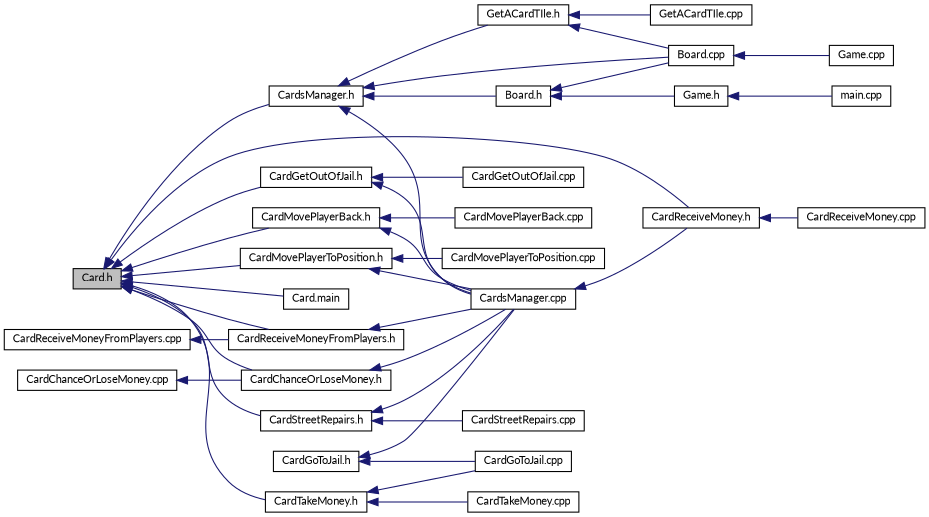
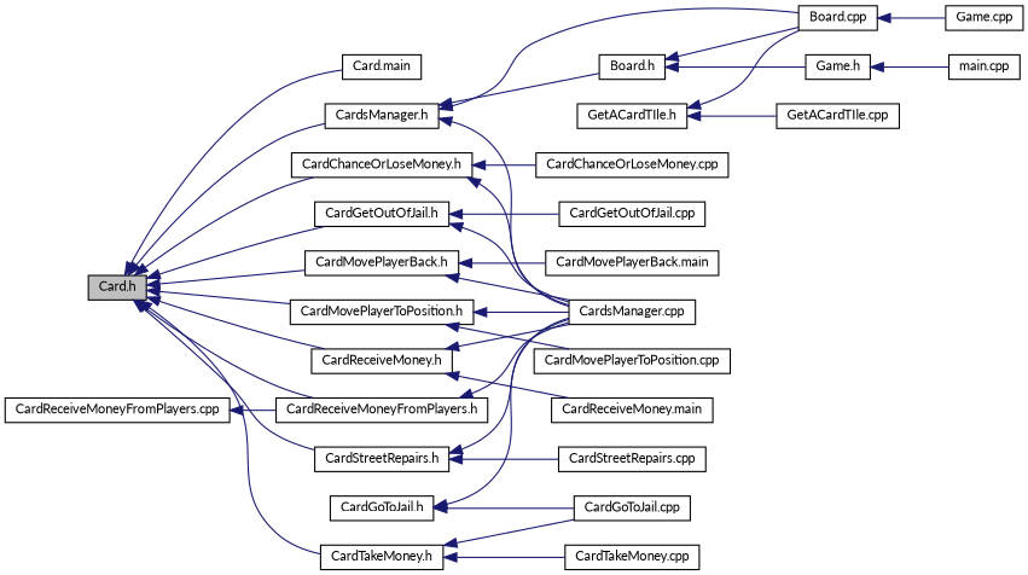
  digraph {
    fontname=Lato
    rankdir=LR
    node [color=black fillcolor=white fontname=Lato fontsize=10 shape=record style=filled]
    edge [color=midnightblue dir=back fontname=Lato fontsize=10 labelfontname=FreeSans labelfontsize=10 style=solid]
    n1 [fillcolor=grey75 fontcolor=black height=0.2 label="Card.h" width=0.4]
    n2 [height=0.2 label="Card.main" width=0.4]
    n3 [height=0.2 label="CardsManager.h" width=0.4]
    n4 [height=0.2 label="CardChanceOrLoseMoney.h" width=0.4]
    n5 [height=0.2 label="CardGetOutOfJail.h" width=0.4]
    n6 [height=0.2 label="CardMovePlayerBack.h" width=0.4]
    n7 [height=0.2 label="CardMovePlayerToPosition.h" width=0.4]
    n8 [height=0.2 label="CardReceiveMoney.h" width=0.4]
    n9 [height=0.2 label="CardReceiveMoneyFromPlayers.h" width=0.4]
    n10 [height=0.2 label="CardStreetRepairs.h" width=0.4]
    n11 [height=0.2 label="CardTakeMoney.h" width=0.4]
    n12 [height=0.2 label="Board.cpp" width=0.4]
    n13 [height=0.2 label="CardsManager.cpp" width=0.4]
    n14 [height=0.2 label="Board.h" width=0.4]
    n15 [height=0.2 label="GetACardTIle.h" width=0.4]
    n16 [height=0.2 label="CardChanceOrLoseMoney.cpp" width=0.4]
    n17 [height=0.2 label="CardGetOutOfJail.cpp" width=0.4]
    n18 [height=0.2 label="CardGoToJail.h" width=0.4]
    n19 [height=0.2 label="CardGoToJail.cpp" width=0.4]
-   n20 [height=0.2 label="CardMovePlayerBack.cpp" width=0.4]
+   n20 [height=0.2 label="CardMovePlayerBack.main" width=0.4]
    n21 [height=0.2 label="CardMovePlayerToPosition.cpp" width=0.4]
-   n22 [height=0.2 label="CardReceiveMoney.cpp" width=0.4]
+   n22 [height=0.2 label="CardReceiveMoney.main" width=0.4]
    n23 [height=0.2 label="CardStreetRepairs.cpp" width=0.4]
    n24 [height=0.2 label="CardTakeMoney.cpp" width=0.4]
    n25 [height=0.2 label="Game.cpp" width=0.4]
    n26 [height=0.2 label="Game.h" width=0.4]
    n27 [height=0.2 label="GetACardTIle.cpp" width=0.4]
    n28 [height=0.2 label="main.cpp" width=0.4]
    n29 [height=0.2 label="CardReceiveMoneyFromPlayers.cpp" width=0.4]
    n1 -> n2
    n1 -> n3
    n1 -> n4
    n1 -> n5
    n1 -> n6
    n1 -> n7
    n1 -> n8
    n1 -> n9
    n1 -> n10
    n1 -> n11
    n3 -> n12
    n3 -> n13
    n3 -> n14
-   n3 -> n15
    n4 -> n13
-   n16 -> n4
+   n4 -> n16
    n5 -> n13
    n5 -> n17
    n6 -> n13
    n6 -> n20
    n7 -> n13
    n7 -> n21
-   n13 -> n8
+   n8 -> n13
    n8 -> n22
    n9 -> n13
    n10 -> n13
    n10 -> n23
    n11 -> n19
    n11 -> n24
    n12 -> n25
    n14 -> n12
    n14 -> n26
    n15 -> n12
    n15 -> n27
    n18 -> n13
    n18 -> n19
    n26 -> n28
    n29 -> n9
  }
